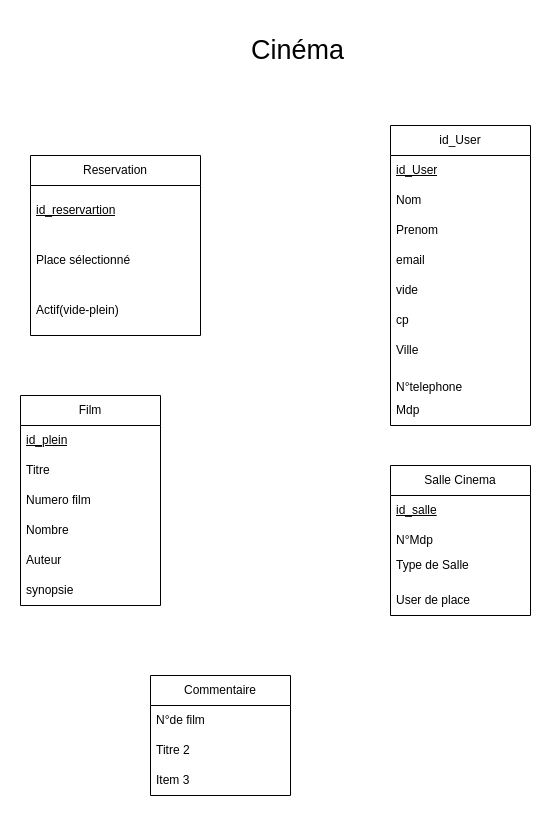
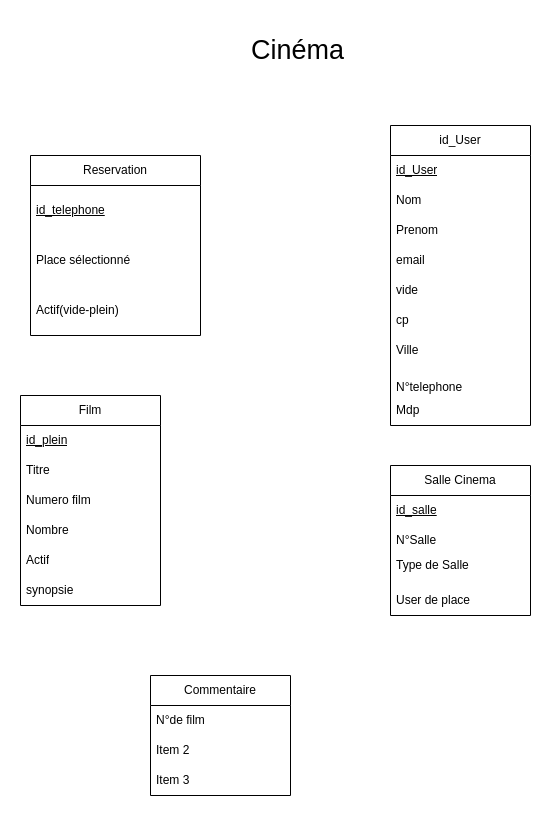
  <mxCell id="0" />
  <mxCell id="1" parent="0" />
  <mxCell id="2" value="&lt;div&gt;Reservation &lt;/div&gt;" style="swimlane;fontStyle=0;childLayout=stackLayout;horizontal=1;startSize=30;horizontalStack=0;resizeParent=1;resizeParentMax=0;resizeLast=0;collapsible=1;marginBottom=0;whiteSpace=wrap;html=1;" vertex="1" parent="1"><mxGeometry x="30" y="155" width="170" height="180" as="geometry" /></mxCell>
- <mxCell id="3" value="&lt;div&gt;&lt;u&gt;id_reservartion&lt;/u&gt;&lt;/div&gt;" style="text;strokeColor=none;fillColor=none;align=left;verticalAlign=middle;spacingLeft=4;spacingRight=4;overflow=hidden;points=[[0,0.5],[1,0.5]];portConstraint=eastwest;rotatable=0;whiteSpace=wrap;html=1;" vertex="1" parent="2"><mxGeometry y="30" width="170" height="50" as="geometry" /></mxCell>
+ <mxCell id="3" value="&lt;div&gt;&lt;u&gt;id_telephone&lt;/u&gt;&lt;/div&gt;" style="text;strokeColor=none;fillColor=none;align=left;verticalAlign=middle;spacingLeft=4;spacingRight=4;overflow=hidden;points=[[0,0.5],[1,0.5]];portConstraint=eastwest;rotatable=0;whiteSpace=wrap;html=1;" vertex="1" parent="2"><mxGeometry y="30" width="170" height="50" as="geometry" /></mxCell>
  <mxCell id="4" value="Place sélectionné " style="text;strokeColor=none;fillColor=none;align=left;verticalAlign=middle;spacingLeft=4;spacingRight=4;overflow=hidden;points=[[0,0.5],[1,0.5]];portConstraint=eastwest;rotatable=0;whiteSpace=wrap;html=1;" vertex="1" parent="2"><mxGeometry y="80" width="170" height="50" as="geometry" /></mxCell>
  <mxCell id="5" value="&lt;div&gt;Actif(vide-plein)&lt;/div&gt;" style="text;strokeColor=none;fillColor=none;align=left;verticalAlign=middle;spacingLeft=4;spacingRight=4;overflow=hidden;points=[[0,0.5],[1,0.5]];portConstraint=eastwest;rotatable=0;whiteSpace=wrap;html=1;" vertex="1" parent="2"><mxGeometry y="130" width="170" height="50" as="geometry" /></mxCell>
  <mxCell id="6" value="id_User" style="swimlane;fontStyle=0;childLayout=stackLayout;horizontal=1;startSize=30;horizontalStack=0;resizeParent=1;resizeParentMax=0;resizeLast=0;collapsible=1;marginBottom=0;whiteSpace=wrap;html=1;" vertex="1" parent="1"><mxGeometry x="390" y="125" width="140" height="300" as="geometry" /></mxCell>
  <mxCell id="7" value="&lt;u&gt;id_User&lt;/u&gt;" style="text;strokeColor=none;fillColor=none;align=left;verticalAlign=middle;spacingLeft=4;spacingRight=4;overflow=hidden;points=[[0,0.5],[1,0.5]];portConstraint=eastwest;rotatable=0;whiteSpace=wrap;html=1;" vertex="1" parent="6"><mxGeometry y="30" width="140" height="30" as="geometry" /></mxCell>
  <mxCell id="8" value="Nom" style="text;strokeColor=none;fillColor=none;align=left;verticalAlign=middle;spacingLeft=4;spacingRight=4;overflow=hidden;points=[[0,0.5],[1,0.5]];portConstraint=eastwest;rotatable=0;whiteSpace=wrap;html=1;" vertex="1" parent="6"><mxGeometry y="60" width="140" height="30" as="geometry" /></mxCell>
  <mxCell id="9" value="Prenom" style="text;strokeColor=none;fillColor=none;align=left;verticalAlign=middle;spacingLeft=4;spacingRight=4;overflow=hidden;points=[[0,0.5],[1,0.5]];portConstraint=eastwest;rotatable=0;whiteSpace=wrap;html=1;" vertex="1" parent="6"><mxGeometry y="90" width="140" height="30" as="geometry" /></mxCell>
  <mxCell id="10" value="email" style="text;strokeColor=none;fillColor=none;align=left;verticalAlign=middle;spacingLeft=4;spacingRight=4;overflow=hidden;points=[[0,0.5],[1,0.5]];portConstraint=eastwest;rotatable=0;whiteSpace=wrap;html=1;" vertex="1" parent="6"><mxGeometry y="120" width="140" height="30" as="geometry" /></mxCell>
  <mxCell id="11" value="&lt;div&gt;vide &lt;br&gt;&lt;/div&gt;" style="text;strokeColor=none;fillColor=none;align=left;verticalAlign=middle;spacingLeft=4;spacingRight=4;overflow=hidden;points=[[0,0.5],[1,0.5]];portConstraint=eastwest;rotatable=0;whiteSpace=wrap;html=1;" vertex="1" parent="6"><mxGeometry y="150" width="140" height="30" as="geometry" /></mxCell>
  <mxCell id="12" value="cp" style="text;strokeColor=none;fillColor=none;align=left;verticalAlign=middle;spacingLeft=4;spacingRight=4;overflow=hidden;points=[[0,0.5],[1,0.5]];portConstraint=eastwest;rotatable=0;whiteSpace=wrap;html=1;" vertex="1" parent="6"><mxGeometry y="180" width="140" height="30" as="geometry" /></mxCell>
  <mxCell id="13" value="Ville" style="text;strokeColor=none;fillColor=none;align=left;verticalAlign=middle;spacingLeft=4;spacingRight=4;overflow=hidden;points=[[0,0.5],[1,0.5]];portConstraint=eastwest;rotatable=0;whiteSpace=wrap;html=1;" vertex="1" parent="6"><mxGeometry y="210" width="140" height="30" as="geometry" /></mxCell>
  <mxCell id="14" value="&lt;p style=&quot;line-height: 130%;&quot;&gt;N°telephone &lt;/p&gt;" style="text;strokeColor=none;fillColor=none;align=left;verticalAlign=middle;spacingLeft=4;spacingRight=4;overflow=hidden;points=[[0,0.5],[1,0.5]];portConstraint=eastwest;rotatable=0;whiteSpace=wrap;html=1;" vertex="1" parent="6"><mxGeometry y="240" width="140" height="30" as="geometry" /></mxCell>
  <mxCell id="15" value="Mdp" style="text;strokeColor=none;fillColor=none;align=left;verticalAlign=middle;spacingLeft=4;spacingRight=4;overflow=hidden;points=[[0,0.5],[1,0.5]];portConstraint=eastwest;rotatable=0;whiteSpace=wrap;html=1;" vertex="1" parent="6"><mxGeometry y="270" width="140" height="30" as="geometry" /></mxCell>
  <mxCell id="16" value="Film" style="swimlane;fontStyle=0;childLayout=stackLayout;horizontal=1;startSize=30;horizontalStack=0;resizeParent=1;resizeParentMax=0;resizeLast=0;collapsible=1;marginBottom=0;whiteSpace=wrap;html=1;" vertex="1" parent="1"><mxGeometry x="20" y="395" width="140" height="210" as="geometry" /></mxCell>
  <mxCell id="17" value="&lt;u&gt;id_plein&lt;/u&gt;" style="text;strokeColor=none;fillColor=none;align=left;verticalAlign=middle;spacingLeft=4;spacingRight=4;overflow=hidden;points=[[0,0.5],[1,0.5]];portConstraint=eastwest;rotatable=0;whiteSpace=wrap;html=1;" vertex="1" parent="16"><mxGeometry y="30" width="140" height="30" as="geometry" /></mxCell>
  <mxCell id="18" value="Titre" style="text;strokeColor=none;fillColor=none;align=left;verticalAlign=middle;spacingLeft=4;spacingRight=4;overflow=hidden;points=[[0,0.5],[1,0.5]];portConstraint=eastwest;rotatable=0;whiteSpace=wrap;html=1;" vertex="1" parent="16"><mxGeometry y="60" width="140" height="30" as="geometry" /></mxCell>
  <mxCell id="19" value="&lt;div&gt;Numero film&lt;/div&gt;" style="text;strokeColor=none;fillColor=none;align=left;verticalAlign=middle;spacingLeft=4;spacingRight=4;overflow=hidden;points=[[0,0.5],[1,0.5]];portConstraint=eastwest;rotatable=0;whiteSpace=wrap;html=1;" vertex="1" parent="16"><mxGeometry y="90" width="140" height="30" as="geometry" /></mxCell>
  <mxCell id="20" value="&lt;div&gt;Nombre&lt;/div&gt;" style="text;strokeColor=none;fillColor=none;align=left;verticalAlign=middle;spacingLeft=4;spacingRight=4;overflow=hidden;points=[[0,0.5],[1,0.5]];portConstraint=eastwest;rotatable=0;whiteSpace=wrap;html=1;" vertex="1" parent="16"><mxGeometry y="120" width="140" height="30" as="geometry" /></mxCell>
- <mxCell id="21" value="Auteur " style="text;strokeColor=none;fillColor=none;align=left;verticalAlign=middle;spacingLeft=4;spacingRight=4;overflow=hidden;points=[[0,0.5],[1,0.5]];portConstraint=eastwest;rotatable=0;whiteSpace=wrap;html=1;" vertex="1" parent="16"><mxGeometry y="150" width="140" height="30" as="geometry" /></mxCell>
+ <mxCell id="21" value="Actif " style="text;strokeColor=none;fillColor=none;align=left;verticalAlign=middle;spacingLeft=4;spacingRight=4;overflow=hidden;points=[[0,0.5],[1,0.5]];portConstraint=eastwest;rotatable=0;whiteSpace=wrap;html=1;" vertex="1" parent="16"><mxGeometry y="150" width="140" height="30" as="geometry" /></mxCell>
  <mxCell id="22" value="synopsie" style="text;strokeColor=none;fillColor=none;align=left;verticalAlign=middle;spacingLeft=4;spacingRight=4;overflow=hidden;points=[[0,0.5],[1,0.5]];portConstraint=eastwest;rotatable=0;whiteSpace=wrap;html=1;" vertex="1" parent="16"><mxGeometry y="180" width="140" height="30" as="geometry" /></mxCell>
  <mxCell id="23" value="&lt;div&gt;Salle Cinema&lt;/div&gt;" style="swimlane;fontStyle=0;childLayout=stackLayout;horizontal=1;startSize=30;horizontalStack=0;resizeParent=1;resizeParentMax=0;resizeLast=0;collapsible=1;marginBottom=0;whiteSpace=wrap;html=1;" vertex="1" parent="1"><mxGeometry x="390" y="465" width="140" height="150" as="geometry" /></mxCell>
  <mxCell id="24" value="&lt;u&gt;id_salle&lt;/u&gt;" style="text;strokeColor=none;fillColor=none;align=left;verticalAlign=middle;spacingLeft=4;spacingRight=4;overflow=hidden;points=[[0,0.5],[1,0.5]];portConstraint=eastwest;rotatable=0;whiteSpace=wrap;html=1;" vertex="1" parent="23"><mxGeometry y="30" width="140" height="30" as="geometry" /></mxCell>
- <mxCell id="25" value="N°Mdp" style="text;strokeColor=none;fillColor=none;align=left;verticalAlign=middle;spacingLeft=4;spacingRight=4;overflow=hidden;points=[[0,0.5],[1,0.5]];portConstraint=eastwest;rotatable=0;whiteSpace=wrap;html=1;" vertex="1" parent="23"><mxGeometry y="60" width="140" height="30" as="geometry" /></mxCell>
+ <mxCell id="25" value="N°Salle" style="text;strokeColor=none;fillColor=none;align=left;verticalAlign=middle;spacingLeft=4;spacingRight=4;overflow=hidden;points=[[0,0.5],[1,0.5]];portConstraint=eastwest;rotatable=0;whiteSpace=wrap;html=1;" vertex="1" parent="23"><mxGeometry y="60" width="140" height="30" as="geometry" /></mxCell>
  <mxCell id="26" value="&lt;div&gt;Type de Salle &lt;br&gt;&lt;/div&gt;&lt;div&gt;&lt;br&gt;&lt;/div&gt;" style="text;strokeColor=none;fillColor=none;align=left;verticalAlign=middle;spacingLeft=4;spacingRight=4;overflow=hidden;points=[[0,0.5],[1,0.5]];portConstraint=eastwest;rotatable=0;whiteSpace=wrap;html=1;" vertex="1" parent="23"><mxGeometry y="90" width="140" height="30" as="geometry" /></mxCell>
  <mxCell id="27" value="&lt;div&gt;User de place &lt;br&gt;&lt;/div&gt;" style="text;strokeColor=none;fillColor=none;align=left;verticalAlign=middle;spacingLeft=4;spacingRight=4;overflow=hidden;points=[[0,0.5],[1,0.5]];portConstraint=eastwest;rotatable=0;whiteSpace=wrap;html=1;" vertex="1" parent="23"><mxGeometry y="120" width="140" height="30" as="geometry" /></mxCell>
  <mxCell id="28" value="&lt;div style=&quot;font-size: 27px;&quot;&gt;&lt;font style=&quot;font-size: 27px;&quot;&gt;Cinéma &lt;br&gt;&lt;/font&gt;&lt;/div&gt;" style="text;strokeColor=none;fillColor=none;align=left;verticalAlign=middle;spacingLeft=4;spacingRight=4;overflow=hidden;points=[[0,0.5],[1,0.5]];portConstraint=eastwest;rotatable=0;whiteSpace=wrap;html=1;" vertex="1" parent="1"><mxGeometry x="245" y="20" width="200" height="60" as="geometry" /></mxCell>
  <mxCell id="29" value="Commentaire " style="swimlane;fontStyle=0;childLayout=stackLayout;horizontal=1;startSize=30;horizontalStack=0;resizeParent=1;resizeParentMax=0;resizeLast=0;collapsible=1;marginBottom=0;whiteSpace=wrap;html=1;" vertex="1" parent="1"><mxGeometry x="150" y="675" width="140" height="120" as="geometry" /></mxCell>
  <mxCell id="30" value="&lt;div&gt;N°de film&lt;/div&gt;" style="text;strokeColor=none;fillColor=none;align=left;verticalAlign=middle;spacingLeft=4;spacingRight=4;overflow=hidden;points=[[0,0.5],[1,0.5]];portConstraint=eastwest;rotatable=0;whiteSpace=wrap;html=1;" vertex="1" parent="29"><mxGeometry y="30" width="140" height="30" as="geometry" /></mxCell>
- <mxCell id="31" value="Titre 2" style="text;strokeColor=none;fillColor=none;align=left;verticalAlign=middle;spacingLeft=4;spacingRight=4;overflow=hidden;points=[[0,0.5],[1,0.5]];portConstraint=eastwest;rotatable=0;whiteSpace=wrap;html=1;" vertex="1" parent="29"><mxGeometry y="60" width="140" height="30" as="geometry" /></mxCell>
+ <mxCell id="31" value="Item 2" style="text;strokeColor=none;fillColor=none;align=left;verticalAlign=middle;spacingLeft=4;spacingRight=4;overflow=hidden;points=[[0,0.5],[1,0.5]];portConstraint=eastwest;rotatable=0;whiteSpace=wrap;html=1;" vertex="1" parent="29"><mxGeometry y="60" width="140" height="30" as="geometry" /></mxCell>
  <mxCell id="32" value="Item 3" style="text;strokeColor=none;fillColor=none;align=left;verticalAlign=middle;spacingLeft=4;spacingRight=4;overflow=hidden;points=[[0,0.5],[1,0.5]];portConstraint=eastwest;rotatable=0;whiteSpace=wrap;html=1;" vertex="1" parent="29"><mxGeometry y="90" width="140" height="30" as="geometry" /></mxCell>
